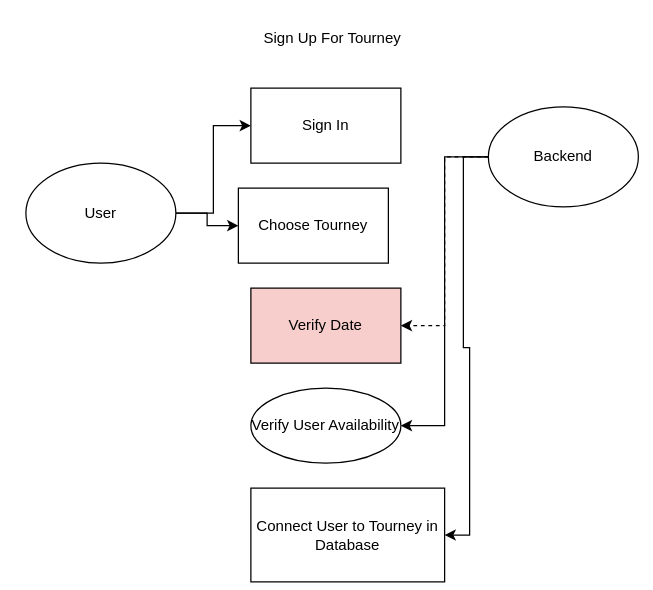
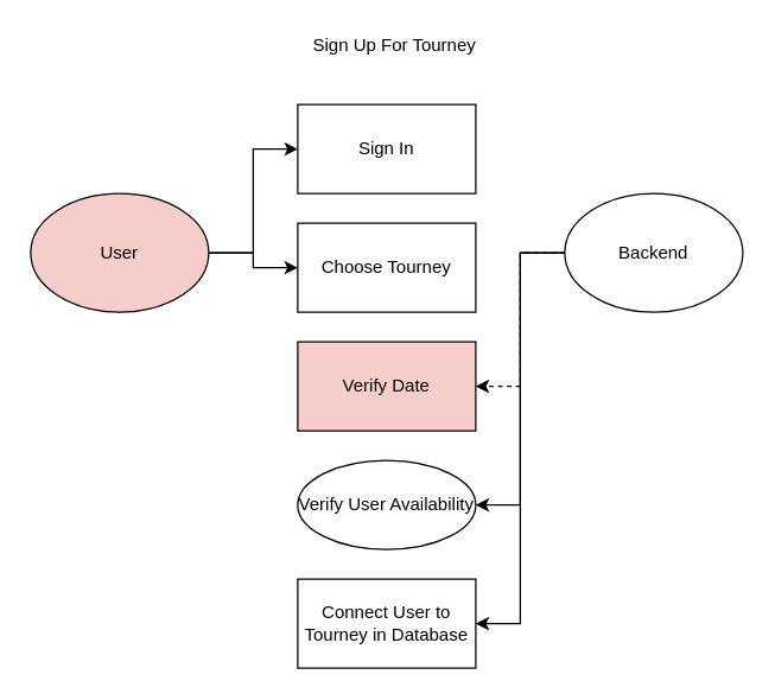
  <mxCell id="0" />
  <mxCell id="1" parent="0" />
  <mxCell id="2" style="edgeStyle=orthogonalEdgeStyle;rounded=0;orthogonalLoop=1;jettySize=auto;html=1;exitX=1;exitY=0.5;exitDx=0;exitDy=0;entryX=0;entryY=0.5;entryDx=0;entryDy=0;" edge="1" parent="1" source="4" target="9"><mxGeometry relative="1" as="geometry" /></mxCell>
  <mxCell id="3" style="edgeStyle=orthogonalEdgeStyle;rounded=0;orthogonalLoop=1;jettySize=auto;html=1;exitX=1;exitY=0.5;exitDx=0;exitDy=0;" edge="1" parent="1" source="4" target="10"><mxGeometry relative="1" as="geometry" /></mxCell>
- <mxCell id="4" value="User" style="ellipse;whiteSpace=wrap;html=1;" vertex="1" parent="1"><mxGeometry x="20" y="130" width="120" height="80" as="geometry" /></mxCell>
+ <mxCell id="4" value="User" style="ellipse;whiteSpace=wrap;html=1;fillColor=#f8cecc;" vertex="1" parent="1"><mxGeometry x="20" y="130" width="120" height="80" as="geometry" /></mxCell>
  <mxCell id="5" style="edgeStyle=orthogonalEdgeStyle;rounded=0;orthogonalLoop=1;jettySize=auto;html=1;exitX=0;exitY=0.5;exitDx=0;exitDy=0;entryX=1;entryY=0.5;entryDx=0;entryDy=0;dashed=1;" edge="1" parent="1" source="8" target="11"><mxGeometry relative="1" as="geometry" /></mxCell>
  <mxCell id="6" style="edgeStyle=orthogonalEdgeStyle;rounded=0;orthogonalLoop=1;jettySize=auto;html=1;exitX=0;exitY=0.5;exitDx=0;exitDy=0;entryX=1;entryY=0.5;entryDx=0;entryDy=0;" edge="1" parent="1" source="8" target="12"><mxGeometry relative="1" as="geometry" /></mxCell>
  <mxCell id="7" style="edgeStyle=orthogonalEdgeStyle;rounded=0;orthogonalLoop=1;jettySize=auto;html=1;exitX=0;exitY=0.5;exitDx=0;exitDy=0;entryX=1;entryY=0.5;entryDx=0;entryDy=0;" edge="1" parent="1" source="8" target="13"><mxGeometry relative="1" as="geometry" /></mxCell>
- <mxCell id="8" value="Backend" style="ellipse;whiteSpace=wrap;html=1;" vertex="1" parent="1"><mxGeometry x="390" y="85" width="120" height="80" as="geometry" /></mxCell>
+ <mxCell id="8" value="Backend" style="ellipse;whiteSpace=wrap;html=1;" vertex="1" parent="1"><mxGeometry x="380" y="130" width="120" height="80" as="geometry" /></mxCell>
  <mxCell id="9" value="Sign In" style="rounded=0;whiteSpace=wrap;html=1;" vertex="1" parent="1"><mxGeometry x="200" y="70" width="120" height="60" as="geometry" /></mxCell>
- <mxCell id="10" value="Choose Tourney" style="rounded=0;whiteSpace=wrap;html=1;" vertex="1" parent="1"><mxGeometry x="190" y="150" width="120" height="60" as="geometry" /></mxCell>
+ <mxCell id="10" value="Choose Tourney" style="rounded=0;whiteSpace=wrap;html=1;" vertex="1" parent="1"><mxGeometry x="200" y="150" width="120" height="60" as="geometry" /></mxCell>
  <mxCell id="11" value="Verify Date" style="rounded=0;whiteSpace=wrap;html=1;fillColor=#f8cecc;" vertex="1" parent="1"><mxGeometry x="200" y="230" width="120" height="60" as="geometry" /></mxCell>
  <mxCell id="12" value="Verify User Availability" style="ellipse;whiteSpace=wrap;html=1;" vertex="1" parent="1"><mxGeometry x="200" y="310" width="120" height="60" as="geometry" /></mxCell>
- <mxCell id="13" value="Connect User to Tourney in Database" style="rounded=0;whiteSpace=wrap;html=1;" vertex="1" parent="1"><mxGeometry x="200" y="390" width="155" height="75" as="geometry" /></mxCell>
+ <mxCell id="13" value="Connect User to Tourney in Database" style="rounded=0;whiteSpace=wrap;html=1;" vertex="1" parent="1"><mxGeometry x="200" y="390" width="120" height="60" as="geometry" /></mxCell>
  <mxCell id="14" value="Sign Up For Tourney" style="text;html=1;align=center;verticalAlign=middle;resizable=0;points=[];autosize=1;strokeColor=none;fillColor=none;" vertex="1" parent="1"><mxGeometry x="200" y="20" width="130" height="20" as="geometry" /></mxCell>
